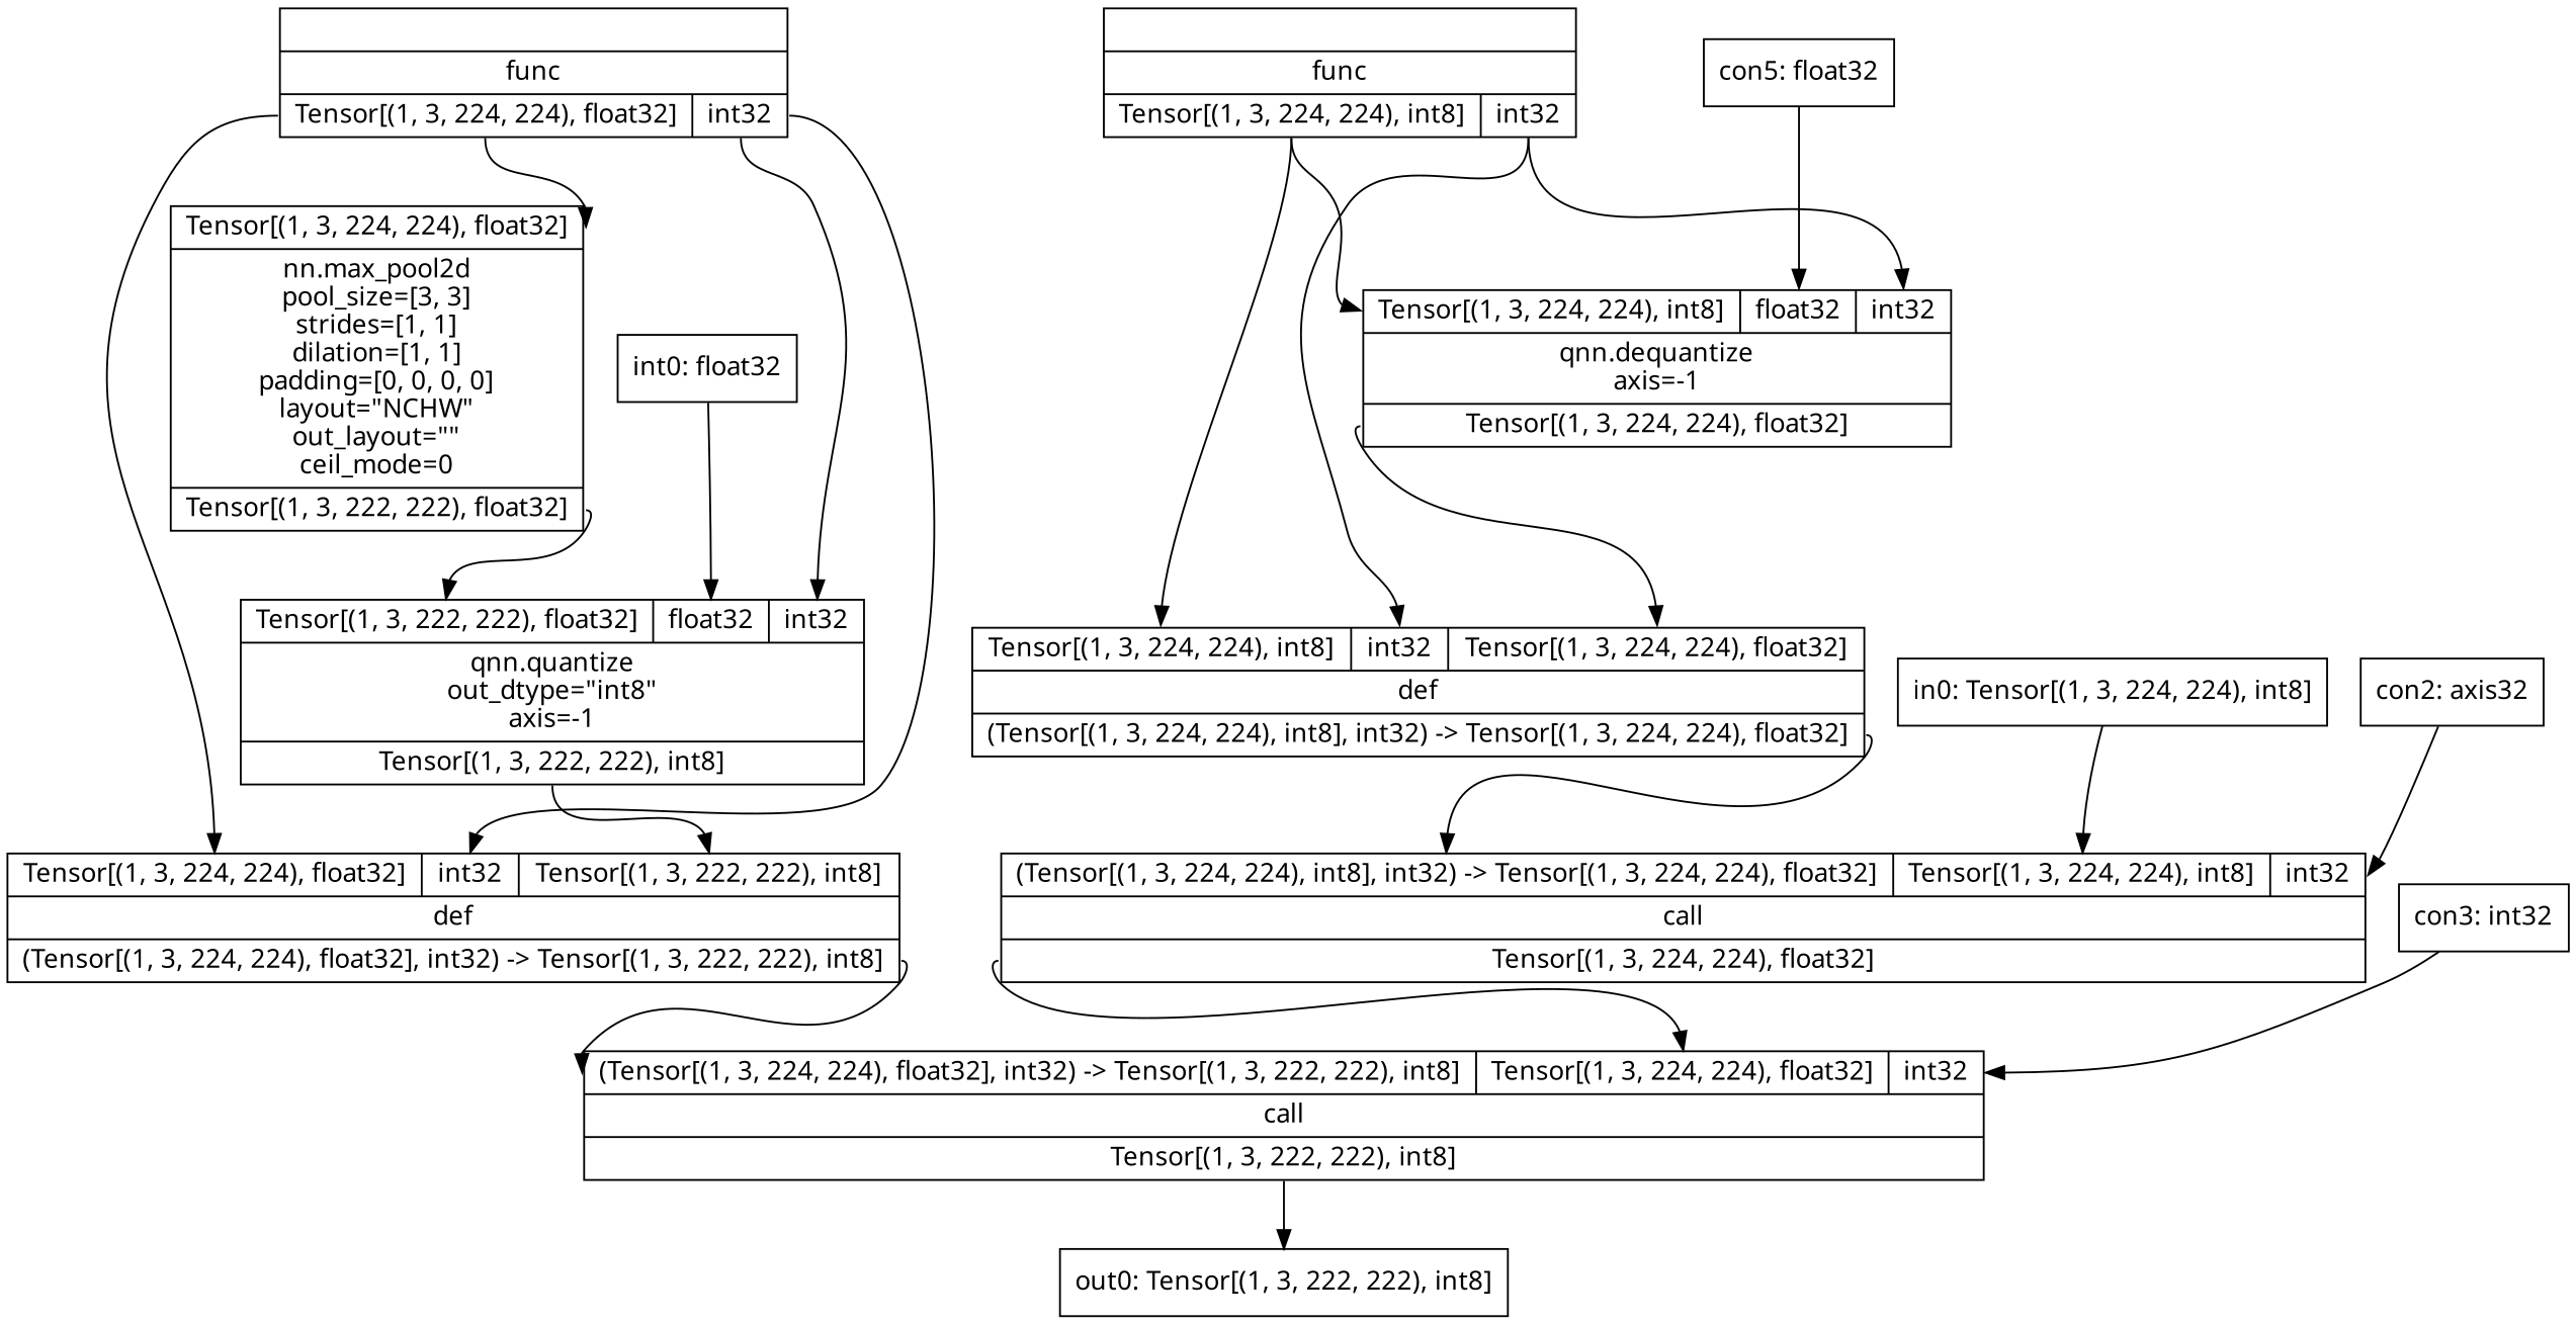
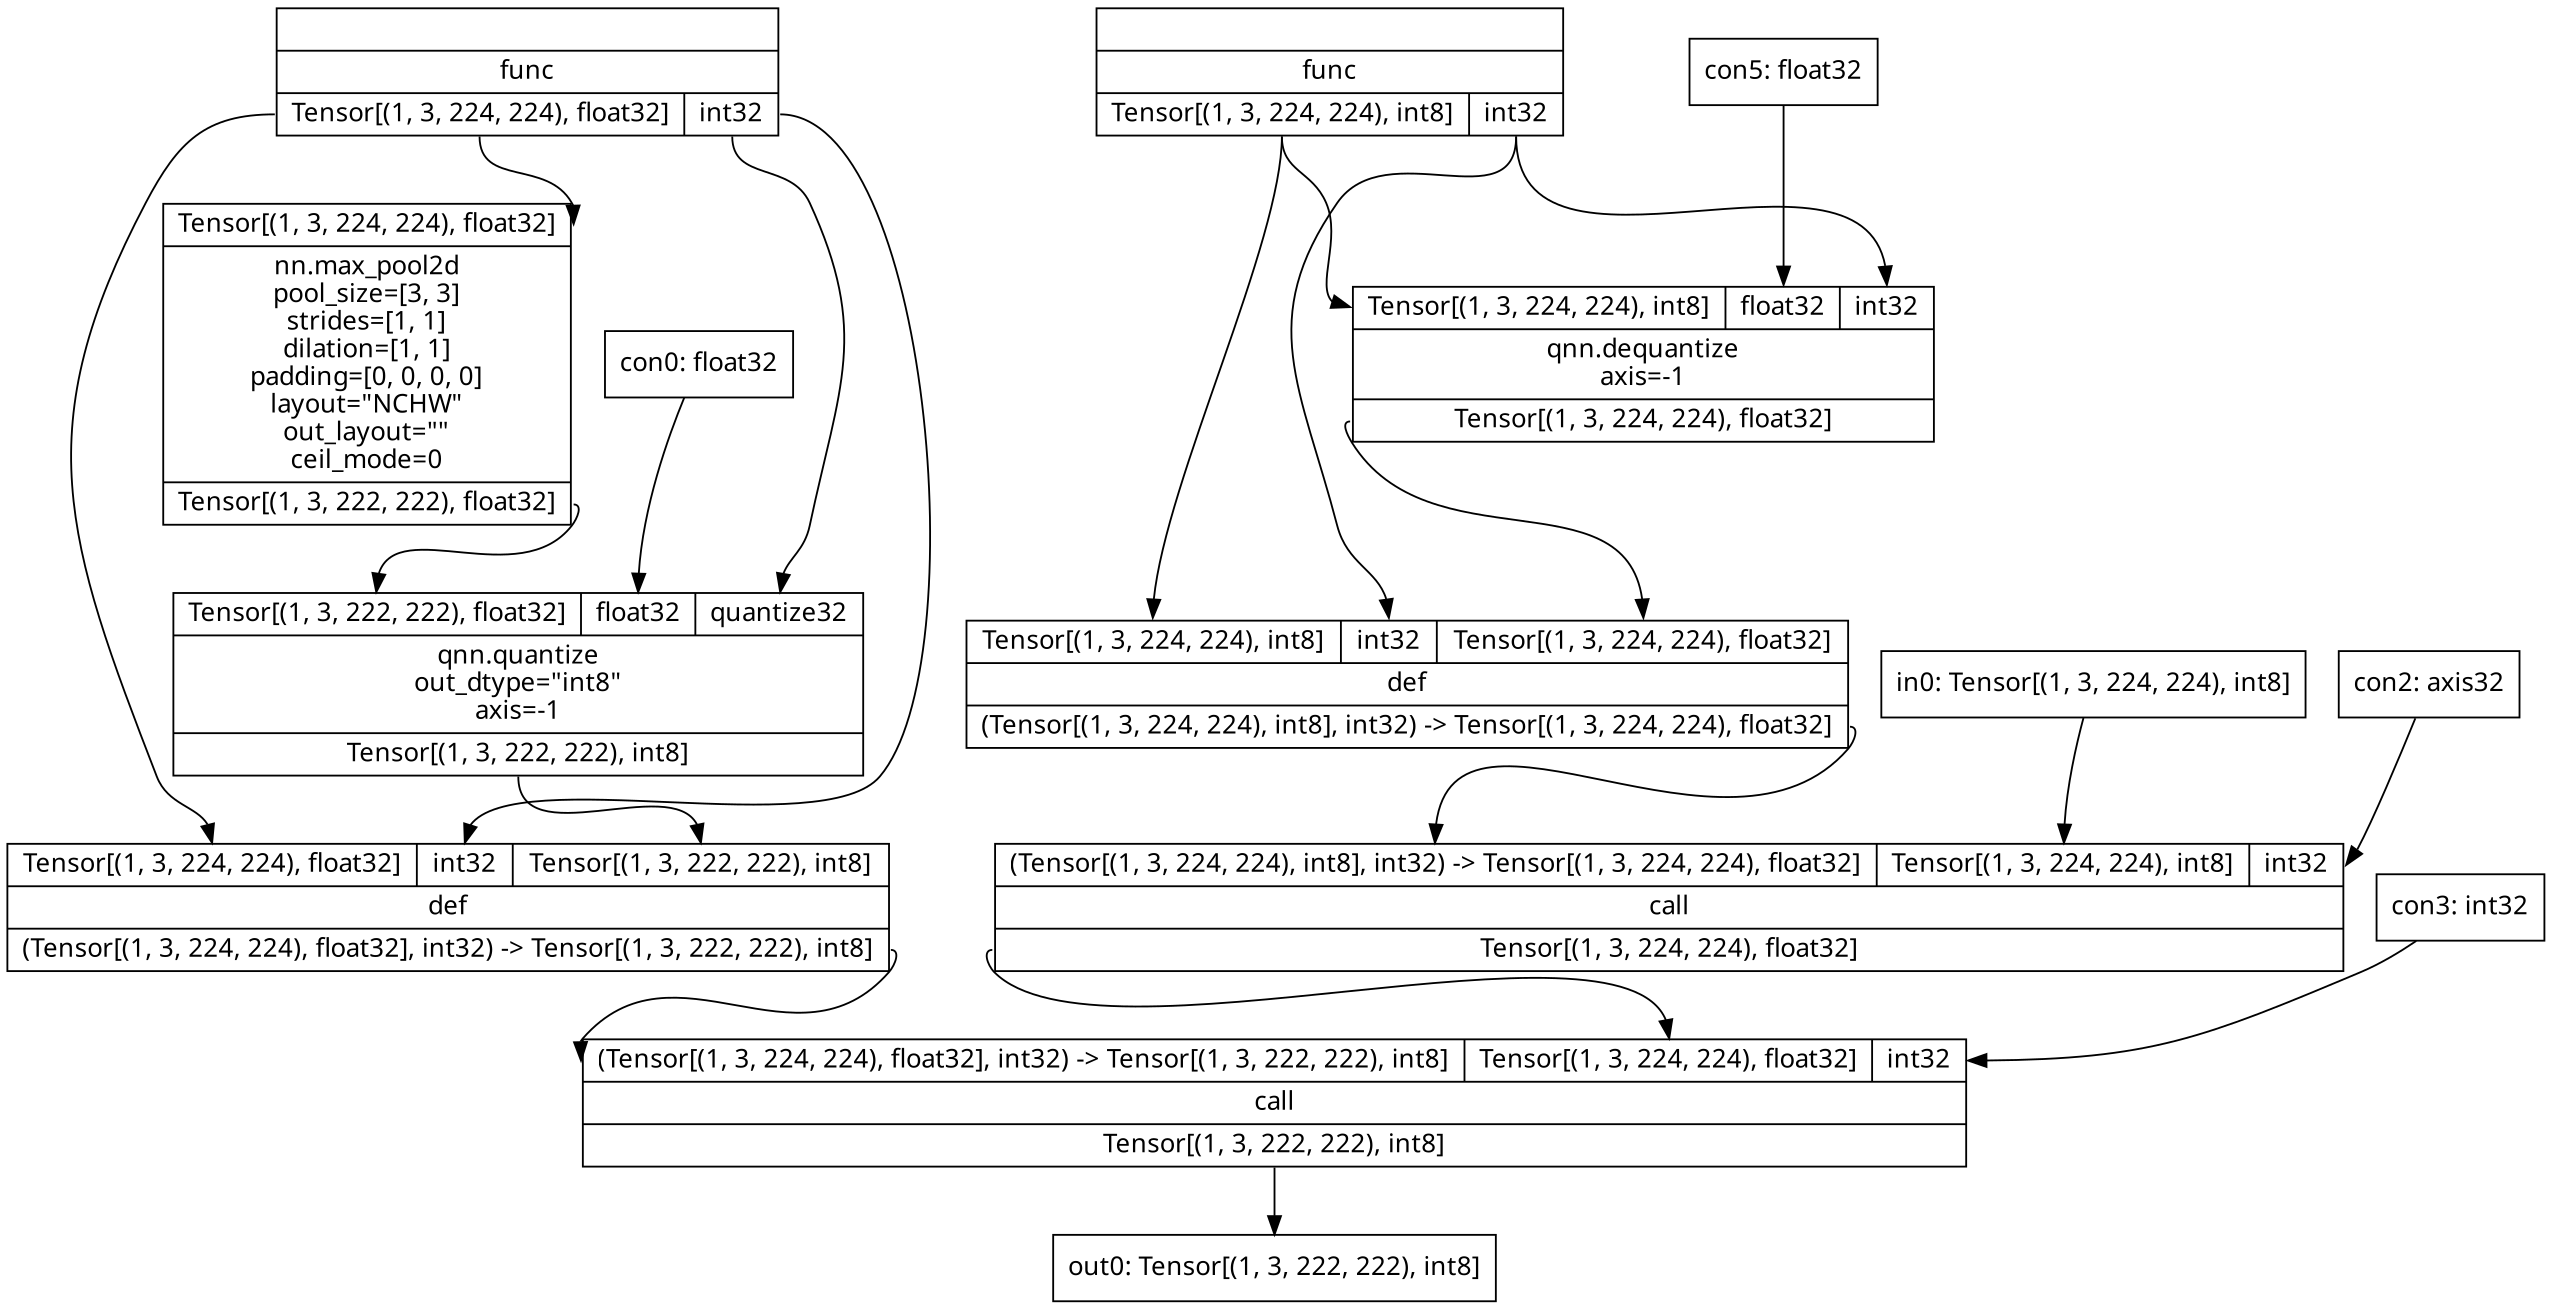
  digraph {
    node [fontname="Linux Biolinum O" shape=record]
    edge [headport=i0 tailport=o0]
    n1 [label="{{}|func\n|{<o0>Tensor[(1, 3, 224, 224), float32]|<o1>int32}}"]
    n2 [label="{{<i0>Tensor[(1, 3, 224, 224), float32]}|nn.max_pool2d\npool_size=[3, 3]\nstrides=[1, 1]\ndilation=[1, 1]\npadding=[0, 0, 0, 0]\nlayout=\"NCHW\"\nout_layout=\"\"\nceil_mode=0|{<o0>Tensor[(1, 3, 222, 222), float32]}}"]
-   n3 [label="{{<i0>Tensor[(1, 3, 222, 222), float32]|<i1>float32|<i2>int32}|qnn.quantize\nout_dtype=\"int8\"\naxis=-1|{<o0>Tensor[(1, 3, 222, 222), int8]}}"]
+   n3 [label="{{<i0>Tensor[(1, 3, 222, 222), float32]|<i1>float32|<i2>quantize32}|qnn.quantize\nout_dtype=\"int8\"\naxis=-1|{<o0>Tensor[(1, 3, 222, 222), int8]}}"]
    n4 [label="{{<i0>Tensor[(1, 3, 224, 224), float32]|<i1>int32|<i2>Tensor[(1, 3, 222, 222), int8]}|def\n|{<o0>(Tensor[(1, 3, 224, 224), float32], int32) -\> Tensor[(1, 3, 222, 222), int8]}}"]
    n5 [label="{{<i0>(Tensor[(1, 3, 224, 224), float32], int32) -\> Tensor[(1, 3, 222, 222), int8]|<i1>Tensor[(1, 3, 224, 224), float32]|<i2>int32}|call\n|{<o0>Tensor[(1, 3, 222, 222), int8]}}"]
-   n6 [label="int0: float32"]
+   n6 [label="con0: float32"]
    n7 [label="out0: Tensor[(1, 3, 222, 222), int8]"]
    n8 [label="{{}|func\n|{<o0>Tensor[(1, 3, 224, 224), int8]|<o1>int32}}"]
    n9 [label="{{<i0>Tensor[(1, 3, 224, 224), int8]|<i1>float32|<i2>int32}|qnn.dequantize\naxis=-1|{<o0>Tensor[(1, 3, 224, 224), float32]}}"]
    n10 [label="{{<i0>Tensor[(1, 3, 224, 224), int8]|<i1>int32|<i2>Tensor[(1, 3, 224, 224), float32]}|def\n|{<o0>(Tensor[(1, 3, 224, 224), int8], int32) -\> Tensor[(1, 3, 224, 224), float32]}}"]
    n11 [label="{{<i0>(Tensor[(1, 3, 224, 224), int8], int32) -\> Tensor[(1, 3, 224, 224), float32]|<i1>Tensor[(1, 3, 224, 224), int8]|<i2>int32}|call\n|{<o0>Tensor[(1, 3, 224, 224), float32]}}"]
    n12 [label="con5: float32"]
    n13 [label="in0: Tensor[(1, 3, 224, 224), int8]"]
    n14 [label="con2: axis32"]
    n15 [label="con3: int32"]
    n1 -> n2
    n1 -> n3 [headport=i2 tailport=o1]
    n1 -> n4
    n1 -> n4 [headport=i1 tailport=o1]
    n2 -> n3
    n3 -> n4 [headport=i2]
    n4 -> n5
    n5 -> n7
    n6 -> n3 [headport=i1]
    n8 -> n9
    n8 -> n9 [headport=i2 tailport=o1]
    n8 -> n10
    n8 -> n10 [headport=i1 tailport=o1]
    n9 -> n10 [headport=i2]
    n10 -> n11
    n11 -> n5 [headport=i1]
    n12 -> n9 [headport=i1]
    n13 -> n11 [headport=i1]
    n14 -> n11 [headport=i2]
    n15 -> n5 [headport=i2]
  }
